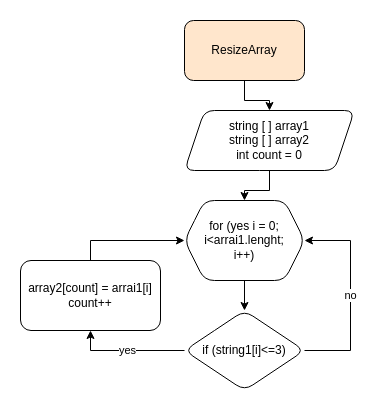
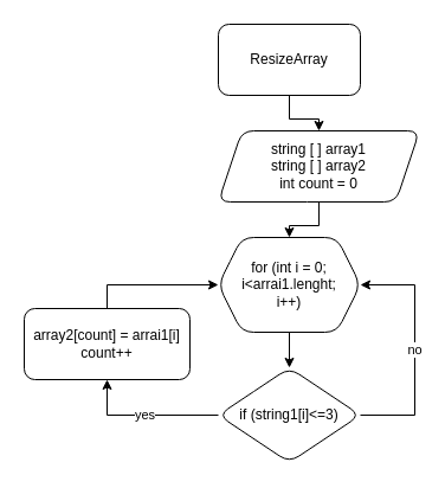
  <mxCell id="0" />
  <mxCell id="1" parent="0" />
  <mxCell id="2" value="" style="edgeStyle=orthogonalEdgeStyle;rounded=0;orthogonalLoop=1;jettySize=auto;html=1;" edge="1" parent="1" source="3" target="5"><mxGeometry relative="1" as="geometry" /></mxCell>
- <mxCell id="3" value="ResizeArray" style="rounded=1;whiteSpace=wrap;html=1;fillColor=#ffe6cc;" vertex="1" parent="1"><mxGeometry x="184" y="20" width="120" height="60" as="geometry" /></mxCell>
+ <mxCell id="3" value="ResizeArray" style="rounded=1;whiteSpace=wrap;html=1;" vertex="1" parent="1"><mxGeometry x="184" y="20" width="120" height="60" as="geometry" /></mxCell>
  <mxCell id="4" value="" style="edgeStyle=orthogonalEdgeStyle;rounded=0;orthogonalLoop=1;jettySize=auto;html=1;" edge="1" parent="1" source="5" target="7"><mxGeometry relative="1" as="geometry" /></mxCell>
  <mxCell id="5" value="string [ ] array1&lt;br&gt;string [ ] array2&lt;br&gt;int count = 0" style="shape=parallelogram;perimeter=parallelogramPerimeter;whiteSpace=wrap;html=1;fixedSize=1;rounded=1;" vertex="1" parent="1"><mxGeometry x="184" y="110" width="170" height="60" as="geometry" /></mxCell>
  <mxCell id="6" value="" style="edgeStyle=orthogonalEdgeStyle;rounded=0;orthogonalLoop=1;jettySize=auto;html=1;" edge="1" parent="1" source="7" target="8"><mxGeometry relative="1" as="geometry" /></mxCell>
- <mxCell id="7" value="for (yes i = 0;&lt;br&gt;i&amp;lt;arrai1.lenght;&lt;br&gt;i++)" style="shape=hexagon;perimeter=hexagonPerimeter2;whiteSpace=wrap;html=1;fixedSize=1;rounded=1;" vertex="1" parent="1"><mxGeometry x="184" y="200" width="120" height="80" as="geometry" /></mxCell>
+ <mxCell id="7" value="for (int i = 0;&lt;br&gt;i&amp;lt;arrai1.lenght;&lt;br&gt;i++)" style="shape=hexagon;perimeter=hexagonPerimeter2;whiteSpace=wrap;html=1;fixedSize=1;rounded=1;" vertex="1" parent="1"><mxGeometry x="184" y="200" width="120" height="80" as="geometry" /></mxCell>
  <mxCell id="8" value="if (string1[i]&amp;lt;=3)" style="rhombus;whiteSpace=wrap;html=1;rounded=1;" vertex="1" parent="1"><mxGeometry x="184" y="310" width="120" height="80" as="geometry" /></mxCell>
- <mxCell id="9" value="array2[count] = arrai1[i]&lt;br&gt;count++" style="whiteSpace=wrap;html=1;rounded=1;" vertex="1" parent="1"><mxGeometry x="20" y="260" width="140" height="70" as="geometry" /></mxCell>
+ <mxCell id="9" value="array2[count] = arrai1[i]&lt;br&gt;count++" style="whiteSpace=wrap;html=1;rounded=1;" vertex="1" parent="1"><mxGeometry x="20" y="260" width="140" height="60" as="geometry" /></mxCell>
  <mxCell id="10" value="no" style="endArrow=classic;html=1;rounded=0;exitX=1;exitY=0.5;exitDx=0;exitDy=0;entryX=1;entryY=0.5;entryDx=0;entryDy=0;" edge="1" parent="1" source="8" target="7"><mxGeometry width="50" height="50" relative="1" as="geometry"><mxPoint x="310" y="340" as="sourcePoint" /><mxPoint x="270" y="210" as="targetPoint" /><Array as="points"><mxPoint x="350" y="350" /><mxPoint x="350" y="240" /></Array></mxGeometry></mxCell>
  <mxCell id="11" value="yes" style="endArrow=classic;html=1;rounded=0;exitX=0;exitY=0.5;exitDx=0;exitDy=0;entryX=0.5;entryY=1;entryDx=0;entryDy=0;" edge="1" parent="1" source="8" target="9"><mxGeometry width="50" height="50" relative="1" as="geometry"><mxPoint x="220" y="260" as="sourcePoint" /><mxPoint x="270" y="210" as="targetPoint" /><Array as="points"><mxPoint x="90" y="350" /></Array></mxGeometry></mxCell>
  <mxCell id="12" value="" style="endArrow=classic;html=1;rounded=0;exitX=0.5;exitY=0;exitDx=0;exitDy=0;entryX=0;entryY=0.5;entryDx=0;entryDy=0;" edge="1" parent="1" source="9" target="7"><mxGeometry width="50" height="50" relative="1" as="geometry"><mxPoint x="220" y="260" as="sourcePoint" /><mxPoint x="270" y="210" as="targetPoint" /><Array as="points"><mxPoint x="90" y="240" /></Array></mxGeometry></mxCell>
